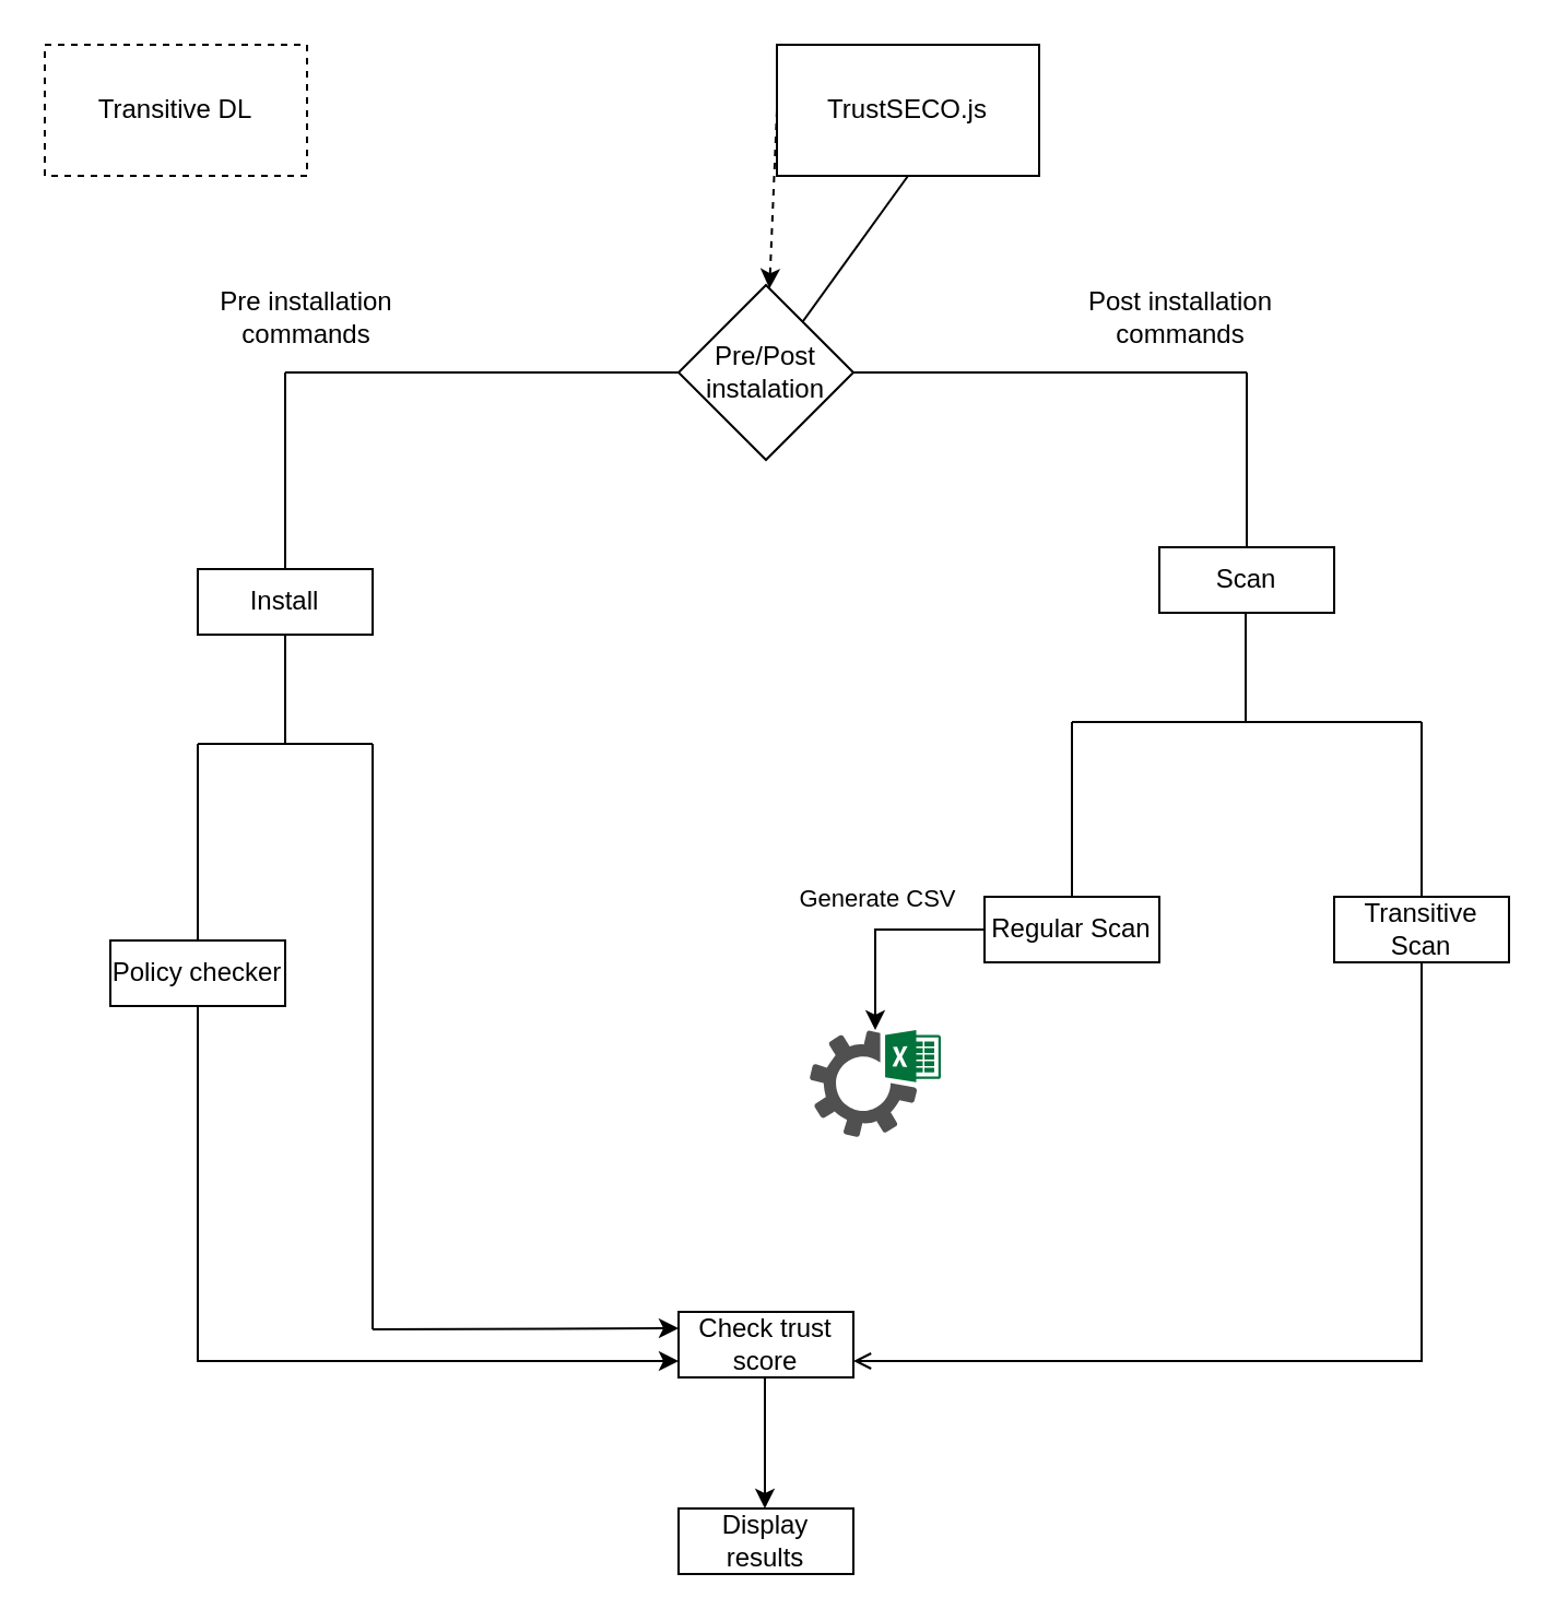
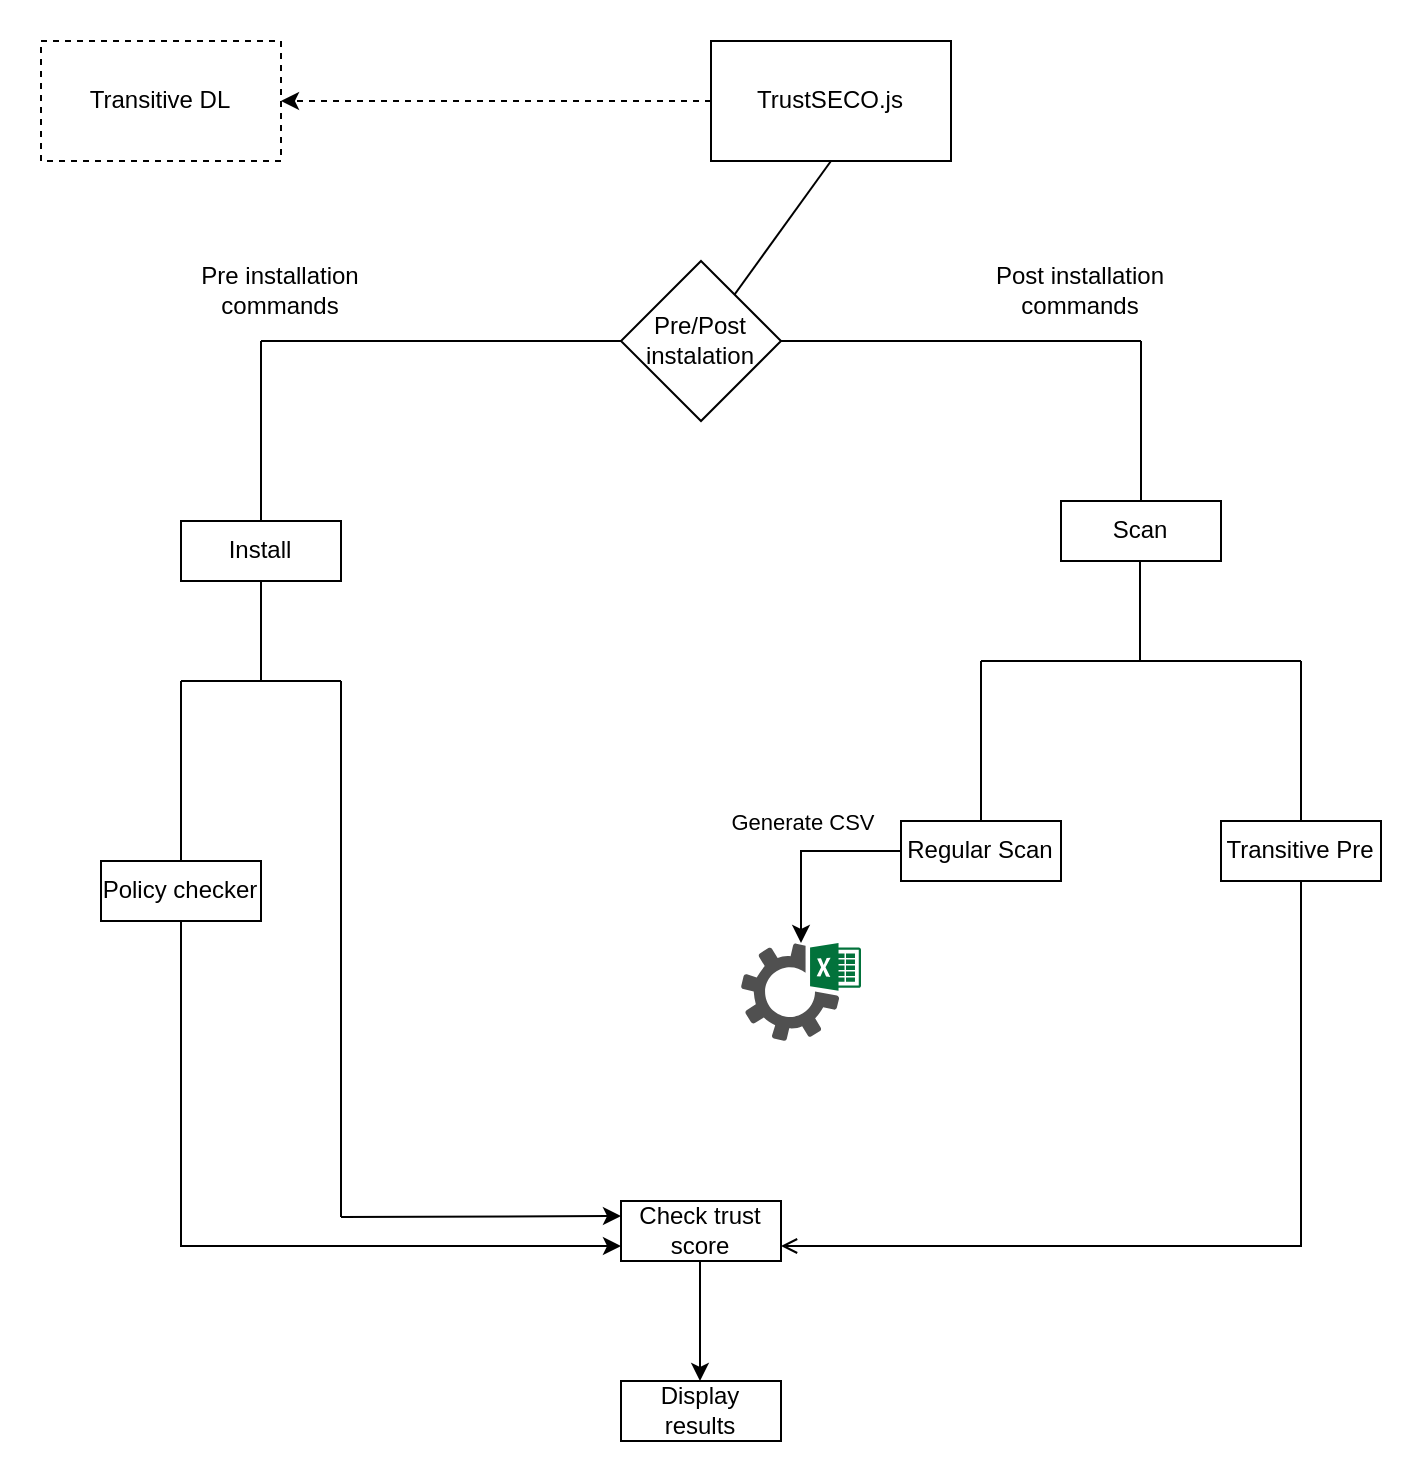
  <mxCell id="0" />
  <mxCell id="1" parent="0" />
  <mxCell id="2" value="TrustSECO.js" style="rounded=0;whiteSpace=wrap;html=1;" vertex="1" parent="1"><mxGeometry x="355" y="20" width="120" height="60" as="geometry" /></mxCell>
  <mxCell id="3" value="Transitive DL" style="rounded=0;whiteSpace=wrap;html=1;dashed=1;" vertex="1" parent="1"><mxGeometry x="20" y="20" width="120" height="60" as="geometry" /></mxCell>
- <mxCell id="4" value="" style="endArrow=classic;html=1;rounded=0;exitX=0;exitY=0.5;exitDx=0;exitDy=0;dashed=1;" edge="1" parent="1" source="2" target="18"><mxGeometry width="50" height="50" relative="1" as="geometry"><mxPoint x="190" y="50" as="sourcePoint" /><mxPoint x="240" y="0" as="targetPoint" /></mxGeometry></mxCell>
+ <mxCell id="4" value="" style="endArrow=classic;html=1;rounded=0;exitX=0;exitY=0.5;exitDx=0;exitDy=0;entryX=1;entryY=0.5;entryDx=0;entryDy=0;dashed=1;" edge="1" parent="1" source="2" target="3"><mxGeometry width="50" height="50" relative="1" as="geometry"><mxPoint x="190" y="50" as="sourcePoint" /><mxPoint x="240" y="0" as="targetPoint" /></mxGeometry></mxCell>
  <mxCell id="5" value="" style="endArrow=none;html=1;rounded=0;entryX=0.5;entryY=1;entryDx=0;entryDy=0;" edge="1" parent="1" target="2"><mxGeometry width="50" height="50" relative="1" as="geometry"><mxPoint x="350" y="170" as="sourcePoint" /><mxPoint x="350" y="130" as="targetPoint" /></mxGeometry></mxCell>
  <mxCell id="6" value="" style="endArrow=none;html=1;rounded=0;" edge="1" parent="1"><mxGeometry width="50" height="50" relative="1" as="geometry"><mxPoint x="130" y="170" as="sourcePoint" /><mxPoint x="350" y="170" as="targetPoint" /></mxGeometry></mxCell>
  <mxCell id="7" value="" style="endArrow=none;html=1;rounded=0;" edge="1" parent="1" source="18"><mxGeometry width="50" height="50" relative="1" as="geometry"><mxPoint x="350" y="170" as="sourcePoint" /><mxPoint x="570" y="170" as="targetPoint" /></mxGeometry></mxCell>
  <mxCell id="8" value="" style="endArrow=none;html=1;rounded=0;" edge="1" parent="1"><mxGeometry width="50" height="50" relative="1" as="geometry"><mxPoint x="570" y="250" as="sourcePoint" /><mxPoint x="570" y="170" as="targetPoint" /></mxGeometry></mxCell>
  <mxCell id="9" value="Install" style="rounded=0;whiteSpace=wrap;html=1;" vertex="1" parent="1"><mxGeometry x="90" y="260" width="80" height="30" as="geometry" /></mxCell>
  <mxCell id="10" value="Scan" style="rounded=0;whiteSpace=wrap;html=1;" vertex="1" parent="1"><mxGeometry x="530" y="250" width="80" height="30" as="geometry" /></mxCell>
  <mxCell id="11" value="" style="endArrow=none;html=1;rounded=0;entryX=0.5;entryY=1;entryDx=0;entryDy=0;" edge="1" parent="1" target="9"><mxGeometry width="50" height="50" relative="1" as="geometry"><mxPoint x="130" y="340" as="sourcePoint" /><mxPoint x="120" y="320" as="targetPoint" /></mxGeometry></mxCell>
  <mxCell id="12" value="" style="endArrow=none;html=1;rounded=0;" edge="1" parent="1"><mxGeometry width="50" height="50" relative="1" as="geometry"><mxPoint x="90" y="340" as="sourcePoint" /><mxPoint x="170" y="340" as="targetPoint" /></mxGeometry></mxCell>
  <mxCell id="13" value="" style="endArrow=none;html=1;rounded=0;" edge="1" parent="1" source="15"><mxGeometry width="50" height="50" relative="1" as="geometry"><mxPoint x="90" y="430" as="sourcePoint" /><mxPoint x="90" y="340" as="targetPoint" /></mxGeometry></mxCell>
  <mxCell id="14" value="" style="endArrow=none;html=1;rounded=0;" edge="1" parent="1" target="15"><mxGeometry width="50" height="50" relative="1" as="geometry"><mxPoint x="90" y="430" as="sourcePoint" /><mxPoint x="90" y="340" as="targetPoint" /></mxGeometry></mxCell>
  <mxCell id="15" value="Policy checker" style="rounded=0;whiteSpace=wrap;html=1;" vertex="1" parent="1"><mxGeometry x="50" y="430" width="80" height="30" as="geometry" /></mxCell>
  <mxCell id="16" value="" style="endArrow=none;html=1;rounded=0;entryX=0.5;entryY=1;entryDx=0;entryDy=0;" edge="1" parent="1"><mxGeometry width="50" height="50" relative="1" as="geometry"><mxPoint x="569.5" y="330" as="sourcePoint" /><mxPoint x="569.5" y="280" as="targetPoint" /></mxGeometry></mxCell>
  <mxCell id="17" value="" style="endArrow=none;html=1;rounded=0;" edge="1" parent="1" target="18"><mxGeometry width="50" height="50" relative="1" as="geometry"><mxPoint x="350" y="170" as="sourcePoint" /><mxPoint x="650" y="170" as="targetPoint" /></mxGeometry></mxCell>
  <mxCell id="18" value="Pre/Post instalation" style="rhombus;whiteSpace=wrap;html=1;" vertex="1" parent="1"><mxGeometry x="310" y="130" width="80" height="80" as="geometry" /></mxCell>
  <mxCell id="19" value="Pre installation commands" style="text;html=1;strokeColor=none;fillColor=none;align=center;verticalAlign=middle;whiteSpace=wrap;rounded=0;" vertex="1" parent="1"><mxGeometry x="90" y="130" width="100" height="30" as="geometry" /></mxCell>
  <mxCell id="20" value="Post installation commands" style="text;html=1;strokeColor=none;fillColor=none;align=center;verticalAlign=middle;whiteSpace=wrap;rounded=0;" vertex="1" parent="1"><mxGeometry x="490" y="130" width="100" height="30" as="geometry" /></mxCell>
  <mxCell id="21" value="Install" style="rounded=0;whiteSpace=wrap;html=1;" vertex="1" parent="1"><mxGeometry x="90" y="260" width="80" height="30" as="geometry" /></mxCell>
  <mxCell id="22" value="" style="endArrow=none;html=1;rounded=0;entryX=0.5;entryY=1;entryDx=0;entryDy=0;" edge="1" target="21" parent="1"><mxGeometry width="50" height="50" relative="1" as="geometry"><mxPoint x="130" y="340" as="sourcePoint" /><mxPoint x="120" y="320" as="targetPoint" /></mxGeometry></mxCell>
  <mxCell id="23" value="" style="endArrow=none;html=1;rounded=0;" edge="1" parent="1"><mxGeometry width="50" height="50" relative="1" as="geometry"><mxPoint x="90" y="340" as="sourcePoint" /><mxPoint x="170" y="340" as="targetPoint" /></mxGeometry></mxCell>
  <mxCell id="24" value="" style="endArrow=none;html=1;rounded=0;" edge="1" source="28" parent="1"><mxGeometry width="50" height="50" relative="1" as="geometry"><mxPoint x="90" y="430" as="sourcePoint" /><mxPoint x="90" y="340" as="targetPoint" /></mxGeometry></mxCell>
  <mxCell id="25" style="edgeStyle=orthogonalEdgeStyle;rounded=0;orthogonalLoop=1;jettySize=auto;html=1;exitX=0.5;exitY=1;exitDx=0;exitDy=0;entryX=0;entryY=0.75;entryDx=0;entryDy=0;" edge="1" source="28" target="26" parent="1"><mxGeometry relative="1" as="geometry" /></mxCell>
  <mxCell id="26" value="Check trust score" style="rounded=0;whiteSpace=wrap;html=1;" vertex="1" parent="1"><mxGeometry x="310" y="600" width="80" height="30" as="geometry" /></mxCell>
  <mxCell id="27" value="" style="endArrow=none;html=1;rounded=0;" edge="1" target="28" parent="1"><mxGeometry width="50" height="50" relative="1" as="geometry"><mxPoint x="90" y="430" as="sourcePoint" /><mxPoint x="90" y="340" as="targetPoint" /></mxGeometry></mxCell>
  <mxCell id="28" value="Policy checker" style="rounded=0;whiteSpace=wrap;html=1;" vertex="1" parent="1"><mxGeometry x="50" y="430" width="80" height="30" as="geometry" /></mxCell>
  <mxCell id="29" value="" style="endArrow=none;html=1;rounded=0;exitX=0.5;exitY=0;exitDx=0;exitDy=0;" edge="1" parent="1" source="21"><mxGeometry width="50" height="50" relative="1" as="geometry"><mxPoint x="125" y="250" as="sourcePoint" /><mxPoint x="130" y="170" as="targetPoint" /></mxGeometry></mxCell>
  <mxCell id="30" value="" style="endArrow=none;html=1;rounded=0;" edge="1" parent="1"><mxGeometry width="50" height="50" relative="1" as="geometry"><mxPoint x="490" y="330" as="sourcePoint" /><mxPoint x="650" y="330" as="targetPoint" /></mxGeometry></mxCell>
  <mxCell id="31" value="" style="endArrow=none;html=1;rounded=0;" edge="1" parent="1"><mxGeometry width="50" height="50" relative="1" as="geometry"><mxPoint x="490" y="410" as="sourcePoint" /><mxPoint x="490" y="330" as="targetPoint" /></mxGeometry></mxCell>
  <mxCell id="32" value="" style="endArrow=none;html=1;rounded=0;" edge="1" parent="1"><mxGeometry width="50" height="50" relative="1" as="geometry"><mxPoint x="650" y="410" as="sourcePoint" /><mxPoint x="650" y="330" as="targetPoint" /></mxGeometry></mxCell>
  <mxCell id="33" style="edgeStyle=orthogonalEdgeStyle;rounded=0;orthogonalLoop=1;jettySize=auto;html=1;exitX=0;exitY=0.5;exitDx=0;exitDy=0;" edge="1" parent="1" source="35" target="38"><mxGeometry relative="1" as="geometry" /></mxCell>
  <mxCell id="34" value="Generate CSV" style="edgeLabel;html=1;align=center;verticalAlign=middle;resizable=0;points=[];" vertex="1" connectable="0" parent="33"><mxGeometry x="-0.229" y="-4" relative="1" as="geometry"><mxPoint x="-13" y="-11" as="offset" /></mxGeometry></mxCell>
  <mxCell id="35" value="Regular Scan" style="rounded=0;whiteSpace=wrap;html=1;" vertex="1" parent="1"><mxGeometry x="450" y="410" width="80" height="30" as="geometry" /></mxCell>
  <mxCell id="36" style="edgeStyle=orthogonalEdgeStyle;rounded=0;orthogonalLoop=1;jettySize=auto;html=1;exitX=0.5;exitY=1;exitDx=0;exitDy=0;entryX=1;entryY=0.75;entryDx=0;entryDy=0;endArrow=open;" edge="1" parent="1" source="37" target="26"><mxGeometry relative="1" as="geometry"><mxPoint x="620" y="575" as="targetPoint" /></mxGeometry></mxCell>
- <mxCell id="37" value="Transitive Scan" style="rounded=0;whiteSpace=wrap;html=1;" vertex="1" parent="1"><mxGeometry x="610" y="410" width="80" height="30" as="geometry" /></mxCell>
+ <mxCell id="37" value="Transitive Pre" style="rounded=0;whiteSpace=wrap;html=1;" vertex="1" parent="1"><mxGeometry x="610" y="410" width="80" height="30" as="geometry" /></mxCell>
  <mxCell id="38" value="" style="sketch=0;pointerEvents=1;shadow=0;dashed=0;html=1;strokeColor=none;fillColor=#505050;labelPosition=center;verticalLabelPosition=bottom;verticalAlign=top;outlineConnect=0;align=center;shape=mxgraph.office.services.excel_services;" vertex="1" parent="1"><mxGeometry x="370" y="471" width="60" height="49" as="geometry" /></mxCell>
  <mxCell id="39" style="edgeStyle=orthogonalEdgeStyle;rounded=0;orthogonalLoop=1;jettySize=auto;html=1;exitX=0.5;exitY=1;exitDx=0;exitDy=0;" edge="1" parent="1"><mxGeometry relative="1" as="geometry"><mxPoint x="349.5" y="690" as="targetPoint" /><mxPoint x="349.5" y="630" as="sourcePoint" /></mxGeometry></mxCell>
  <mxCell id="40" value="Display results" style="rounded=0;whiteSpace=wrap;html=1;" vertex="1" parent="1"><mxGeometry x="310" y="690" width="80" height="30" as="geometry" /></mxCell>
  <mxCell id="41" value="" style="endArrow=none;html=1;rounded=0;" edge="1" parent="1"><mxGeometry width="50" height="50" relative="1" as="geometry"><mxPoint x="170" y="608" as="sourcePoint" /><mxPoint x="170" y="340" as="targetPoint" /></mxGeometry></mxCell>
  <mxCell id="42" value="" style="endArrow=classic;html=1;rounded=0;entryX=0;entryY=0.25;entryDx=0;entryDy=0;" edge="1" parent="1" target="26"><mxGeometry width="50" height="50" relative="1" as="geometry"><mxPoint x="170" y="608" as="sourcePoint" /><mxPoint x="220" y="560" as="targetPoint" /></mxGeometry></mxCell>
